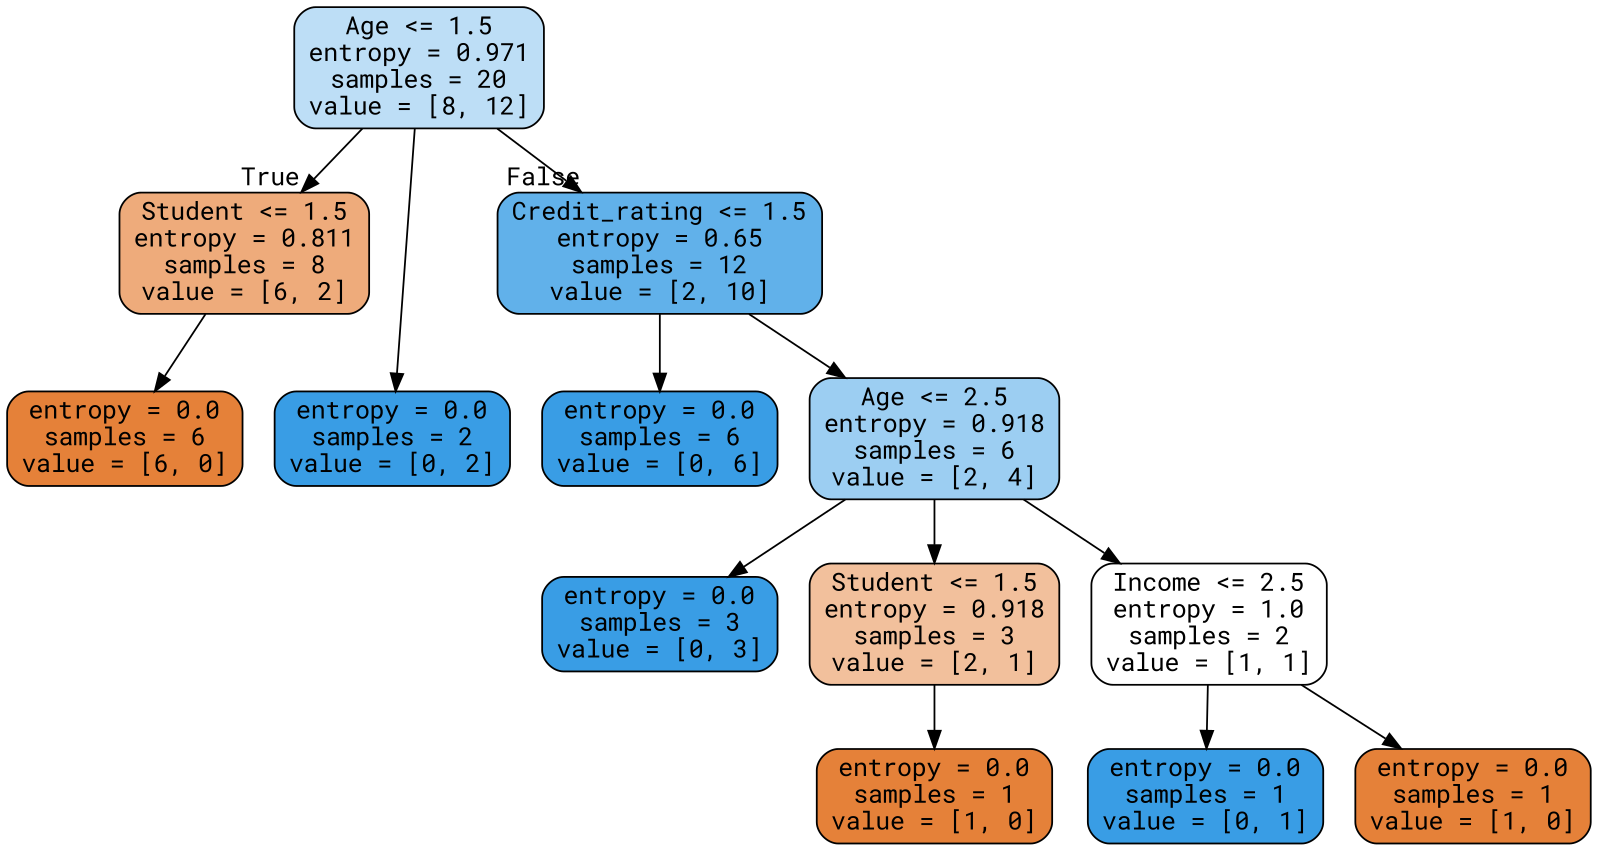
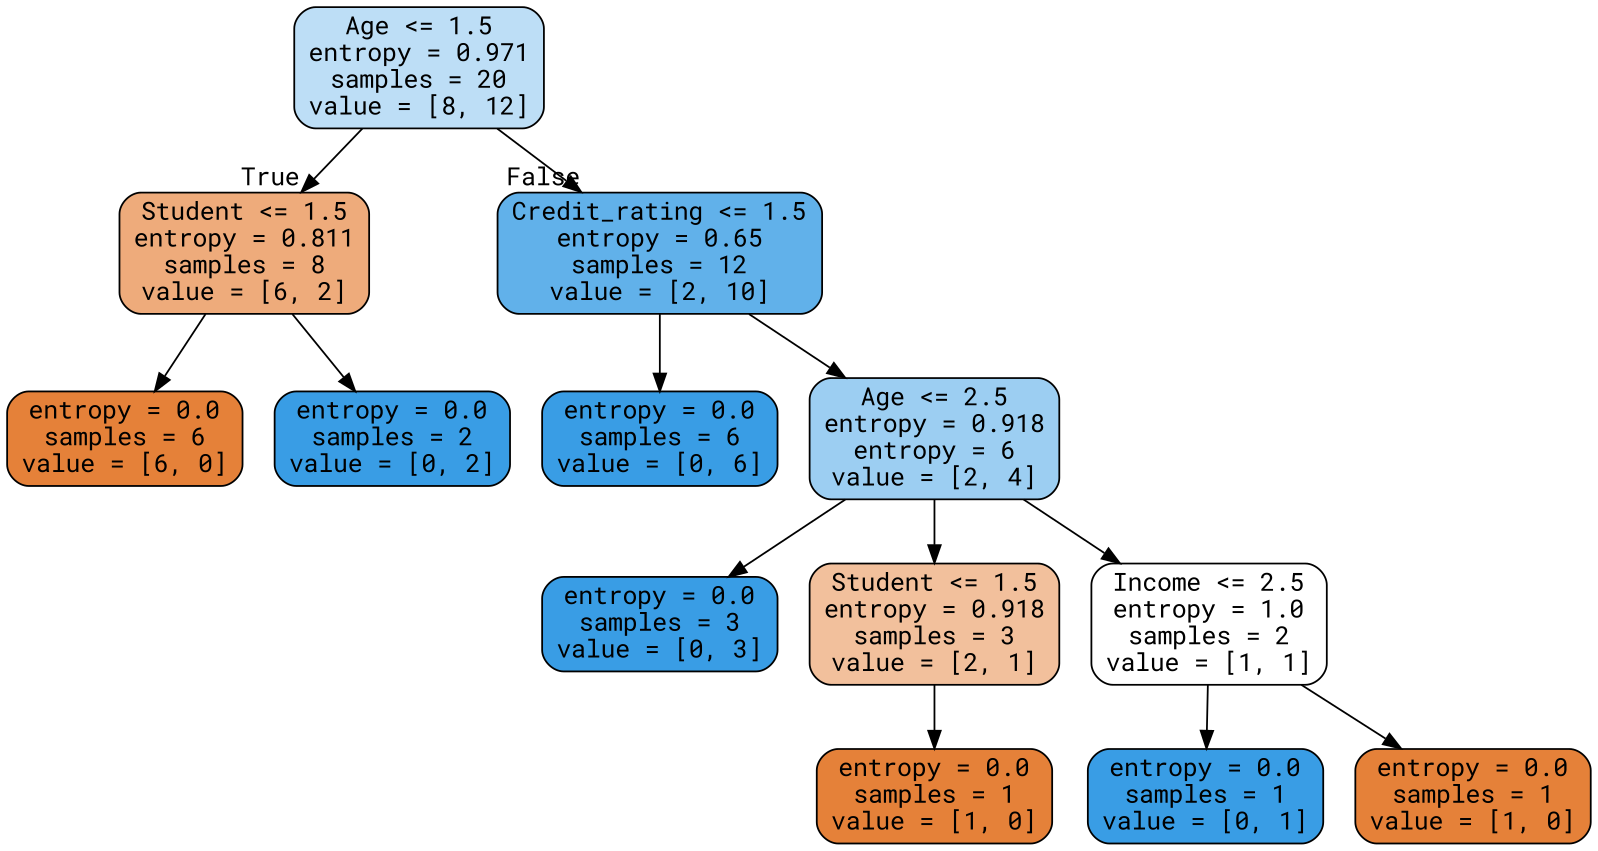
  digraph {
    fontname="Roboto Mono"
    node [color=black fillcolor="#399de5" fontname="Roboto Mono" shape=box style="filled, rounded"]
    edge [fontname="Roboto Mono"]
    n1 [fillcolor="#bddef6" label="Age <= 1.5\nentropy = 0.971\nsamples = 20\nvalue = [8, 12]"]
    n2 [fillcolor="#eeab7b" label="Student <= 1.5\nentropy = 0.811\nsamples = 8\nvalue = [6, 2]"]
    n3 [fillcolor="#61b1ea" label="Credit_rating <= 1.5\nentropy = 0.65\nsamples = 12\nvalue = [2, 10]"]
    n4 [fillcolor="#e58139" label="entropy = 0.0\nsamples = 6\nvalue = [6, 0]"]
    n5 [label="entropy = 0.0\nsamples = 2\nvalue = [0, 2]"]
    n6 [label="entropy = 0.0\nsamples = 6\nvalue = [0, 6]"]
-   n7 [fillcolor="#9ccef2" label="Age <= 2.5\nentropy = 0.918\nsamples = 6\nvalue = [2, 4]"]
+   n7 [fillcolor="#9ccef2" label="Age <= 2.5\nentropy = 0.918\nentropy = 6\nvalue = [2, 4]"]
    n8 [label="entropy = 0.0\nsamples = 3\nvalue = [0, 3]"]
    n9 [fillcolor="#f2c09c" label="Student <= 1.5\nentropy = 0.918\nsamples = 3\nvalue = [2, 1]"]
    n10 [fillcolor="#ffffff" label="Income <= 2.5\nentropy = 1.0\nsamples = 2\nvalue = [1, 1]"]
    n11 [fillcolor="#e58139" label="entropy = 0.0\nsamples = 1\nvalue = [1, 0]"]
    n12 [label="entropy = 0.0\nsamples = 1\nvalue = [0, 1]"]
    n13 [fillcolor="#e58139" label="entropy = 0.0\nsamples = 1\nvalue = [1, 0]"]
    n1 -> n2 [headlabel=True labelangle=45 labeldistance=2.5]
    n1 -> n3 [headlabel=False labelangle=-45 labeldistance=2.5]
    n2 -> n4
-   n1 -> n5
+   n2 -> n5
    n3 -> n6
    n3 -> n7
    n7 -> n8
    n7 -> n9
    n7 -> n10
    n9 -> n11
    n10 -> n12
    n10 -> n13
  }
